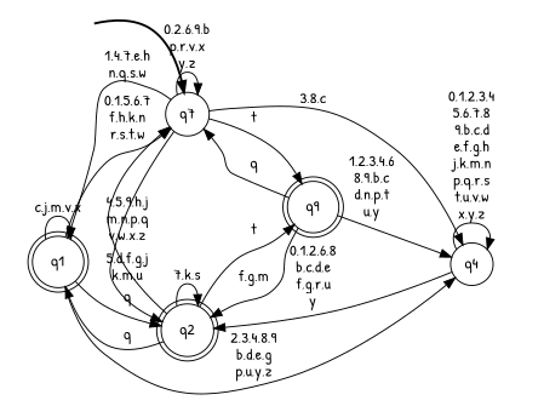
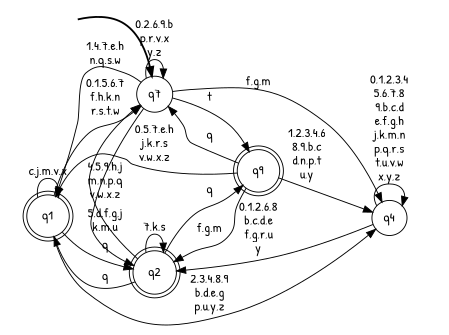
  digraph {
    fontname="Patrick Hand"
    rankdir=LR
    node [fontname="Patrick Hand" shape=doublecircle style="rounded,filled" color=black fillcolor=white]
    edge [fontname="Patrick Hand"]
    __start0 [height=0 shape=none style=invis width=0 color="" fillcolor=""]
    n2 [label=q7 shape=circle style=filled]
    n3 [label=q1]
    n4 [label=q2]
    n5 [label=q9]
    n6 [label=q4 shape=circle style=filled]
    subgraph cluster_1 {
      nodesep=0.15
      ranksep=0.15
      style=invis
      __start0
      n2
    }
    __start0 -> n2 [penwidth=2]
    n2 -> n2 [label="0,2,6,9,b\np,r,v,x\ny,z"]
    n2 -> n3 [label="1,4,7,e,h\nn,q,s,w"]
    n2 -> n4 [label="5,d,f,g,j\nk,m,u"]
    n2 -> n5 [label=t]
-   n2 -> n6 [label="3,8,c"]
+   n2 -> n6 [label="f,g,m"]
    n3 -> n2 [label="0,1,5,6,7\nf,h,k,n\nr,s,t,w"]
    n3 -> n3 [label="c,j,m,v,x"]
    n3 -> n4 [label=q]
    n3 -> n6 [label="2,3,4,8,9\nb,d,e,g\np,u,y,z"]
    n4 -> n2 [label="4,5,9,h,j\nm,n,p,q\nv,w,x,z"]
    n4 -> n3 [label=q]
    n4 -> n4 [label="7,k,s"]
-   n4 -> n5 [label=t]
+   n4 -> n5 [label=q]
    n5 -> n2 [label=q]
+   n5 -> n3 [label="0,5,7,e,h\nj,k,r,s\nv,w,x,z"]
    n5 -> n4 [label="f,g,m"]
    n5 -> n6 [label="1,2,3,4,6\n8,9,b,c\nd,n,p,t\nu,y"]
    n6 -> n4 [label="0,1,2,6,8\nb,c,d,e\nf,g,r,u\ny"]
    n6 -> n6 [label="0,1,2,3,4\n5,6,7,8\n9,b,c,d\ne,f,g,h\nj,k,m,n\np,q,r,s\nt,u,v,w\nx,y,z"]
  }
